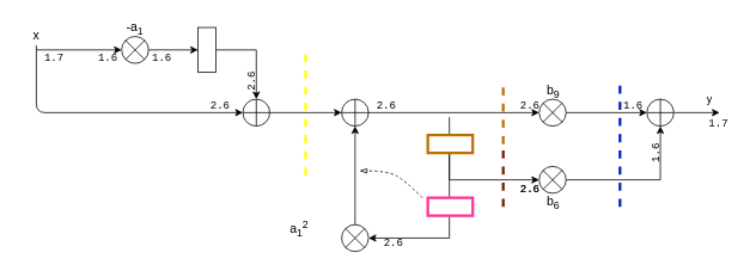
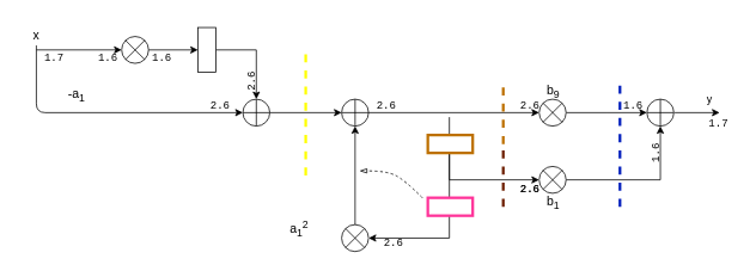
  <mxCell id="0" />
  <mxCell id="1" parent="0" />
  <mxCell id="2" value="" style="edgeStyle=orthogonalEdgeStyle;rounded=0;orthogonalLoop=1;jettySize=auto;html=1;entryX=0.5;entryY=1;entryDx=0;entryDy=0;" edge="1" parent="1" source="3" target="8"><mxGeometry relative="1" as="geometry"><mxPoint x="260" y="55" as="targetPoint" /></mxGeometry></mxCell>
  <mxCell id="3" value="" style="verticalLabelPosition=bottom;verticalAlign=top;html=1;shape=mxgraph.flowchart.or;" vertex="1" parent="1"><mxGeometry x="135" y="40" width="30" height="30" as="geometry" /></mxCell>
  <mxCell id="4" value="" style="edgeStyle=orthogonalEdgeStyle;rounded=0;orthogonalLoop=1;jettySize=auto;html=1;" edge="1" parent="1" source="5" target="6"><mxGeometry relative="1" as="geometry" /></mxCell>
  <mxCell id="5" value="" style="verticalLabelPosition=bottom;verticalAlign=top;html=1;shape=mxgraph.flowchart.summing_function;" vertex="1" parent="1"><mxGeometry x="270" y="110" width="30" height="30" as="geometry" /></mxCell>
  <mxCell id="6" value="" style="verticalLabelPosition=bottom;verticalAlign=top;html=1;shape=mxgraph.flowchart.summing_function;" vertex="1" parent="1"><mxGeometry x="380" y="110" width="30" height="30" as="geometry" /></mxCell>
  <mxCell id="7" value="" style="edgeStyle=orthogonalEdgeStyle;rounded=0;orthogonalLoop=1;jettySize=auto;html=1;entryX=0.5;entryY=0;entryDx=0;entryDy=0;entryPerimeter=0;" edge="1" parent="1" source="8" target="5"><mxGeometry relative="1" as="geometry"><mxPoint x="320" y="55" as="targetPoint" /></mxGeometry></mxCell>
  <mxCell id="8" value="" style="rounded=0;whiteSpace=wrap;html=1;direction=south;" vertex="1" parent="1"><mxGeometry x="220" y="30" width="20" height="50" as="geometry" /></mxCell>
  <mxCell id="9" value="" style="endArrow=classic;html=1;entryX=0;entryY=0.5;entryDx=0;entryDy=0;entryPerimeter=0;" edge="1" parent="1" target="3"><mxGeometry width="50" height="50" relative="1" as="geometry"><mxPoint x="40" y="55" as="sourcePoint" /><mxPoint x="430" y="20" as="targetPoint" /><Array as="points" /></mxGeometry></mxCell>
  <mxCell id="10" value="" style="endArrow=classic;html=1;entryX=0;entryY=0.5;entryDx=0;entryDy=0;entryPerimeter=0;" edge="1" parent="1" target="5"><mxGeometry width="50" height="50" relative="1" as="geometry"><mxPoint x="40" y="50" as="sourcePoint" /><mxPoint x="430" y="-30" as="targetPoint" /><Array as="points"><mxPoint x="40" y="125" /></Array></mxGeometry></mxCell>
  <mxCell id="11" value="" style="edgeStyle=orthogonalEdgeStyle;rounded=0;orthogonalLoop=1;jettySize=auto;html=1;entryX=0.5;entryY=1;entryDx=0;entryDy=0;entryPerimeter=0;" edge="1" parent="1" source="13" target="6"><mxGeometry relative="1" as="geometry"><mxPoint x="395" y="160" as="targetPoint" /></mxGeometry></mxCell>
  <mxCell id="12" value="" style="edgeStyle=orthogonalEdgeStyle;rounded=0;orthogonalLoop=1;jettySize=auto;html=1;entryX=1;entryY=0.5;entryDx=0;entryDy=0;entryPerimeter=0;startSize=7;" edge="1" parent="1" target="13"><mxGeometry relative="1" as="geometry"><mxPoint x="500" y="130" as="sourcePoint" /><Array as="points"><mxPoint x="500" y="130" /><mxPoint x="500" y="265" /></Array></mxGeometry></mxCell>
  <mxCell id="13" value="" style="verticalLabelPosition=bottom;verticalAlign=top;html=1;shape=mxgraph.flowchart.or;" vertex="1" parent="1"><mxGeometry x="380" y="250" width="30" height="30" as="geometry" /></mxCell>
- <mxCell id="14" value="&lt;font style=&quot;font-size: 14px&quot;&gt;-a&lt;sub&gt;1&lt;/sub&gt;&lt;/font&gt;" style="text;html=1;strokeColor=none;fillColor=none;align=center;verticalAlign=middle;whiteSpace=wrap;rounded=0;" vertex="1" parent="1"><mxGeometry x="130" y="20" width="40" height="20" as="geometry" /></mxCell>
+ <mxCell id="14" value="&lt;font style=&quot;font-size: 14px&quot;&gt;-a&lt;sub&gt;1&lt;/sub&gt;&lt;/font&gt;" style="text;html=1;strokeColor=none;fillColor=none;align=center;verticalAlign=middle;whiteSpace=wrap;rounded=0;" vertex="1" parent="1"><mxGeometry x="65" y="95" width="40" height="20" as="geometry" /></mxCell>
  <mxCell id="15" value="&lt;font style=&quot;font-size: 14px&quot;&gt;a&lt;sub&gt;1&lt;/sub&gt;&lt;sup&gt;2&lt;/sup&gt;&lt;/font&gt;" style="text;html=1;strokeColor=none;fillColor=none;align=center;verticalAlign=middle;whiteSpace=wrap;rounded=0;" vertex="1" parent="1"><mxGeometry x="313" y="245" width="40" height="20" as="geometry" /></mxCell>
  <mxCell id="16" value="" style="edgeStyle=orthogonalEdgeStyle;rounded=0;orthogonalLoop=1;jettySize=auto;html=1;entryX=0;entryY=0.5;entryDx=0;entryDy=0;entryPerimeter=0;exitX=1;exitY=0.5;exitDx=0;exitDy=0;exitPerimeter=0;" edge="1" parent="1" source="6" target="18"><mxGeometry relative="1" as="geometry"><mxPoint x="420" y="125" as="sourcePoint" /><mxPoint x="540" y="125" as="targetPoint" /></mxGeometry></mxCell>
  <mxCell id="17" value="" style="edgeStyle=orthogonalEdgeStyle;rounded=0;orthogonalLoop=1;jettySize=auto;html=1;startSize=7;" edge="1" parent="1" source="18"><mxGeometry relative="1" as="geometry"><mxPoint x="720" y="125" as="targetPoint" /></mxGeometry></mxCell>
  <mxCell id="18" value="" style="verticalLabelPosition=bottom;verticalAlign=top;html=1;shape=mxgraph.flowchart.or;" vertex="1" parent="1"><mxGeometry x="600" y="110" width="30" height="30" as="geometry" /></mxCell>
  <mxCell id="19" style="edgeStyle=orthogonalEdgeStyle;rounded=0;orthogonalLoop=1;jettySize=auto;html=1;startSize=7;" edge="1" parent="1" source="23" target="21"><mxGeometry relative="1" as="geometry"><mxPoint x="500" y="130" as="sourcePoint" /><Array as="points"><mxPoint x="500" y="200" /></Array></mxGeometry></mxCell>
  <mxCell id="20" value="" style="edgeStyle=orthogonalEdgeStyle;rounded=0;orthogonalLoop=1;jettySize=auto;html=1;startSize=7;entryX=0.5;entryY=1;entryDx=0;entryDy=0;entryPerimeter=0;" edge="1" parent="1" source="21" target="22"><mxGeometry relative="1" as="geometry"><mxPoint x="690.84" y="198.85" as="targetPoint" /></mxGeometry></mxCell>
  <mxCell id="21" value="" style="verticalLabelPosition=bottom;verticalAlign=top;html=1;shape=mxgraph.flowchart.or;" vertex="1" parent="1"><mxGeometry x="600" y="185" width="30" height="30" as="geometry" /></mxCell>
  <mxCell id="22" value="" style="verticalLabelPosition=bottom;verticalAlign=top;html=1;shape=mxgraph.flowchart.summing_function;" vertex="1" parent="1"><mxGeometry x="720" y="110" width="30" height="30" as="geometry" /></mxCell>
  <mxCell id="23" value="" style="rounded=0;whiteSpace=wrap;html=1;direction=west;strokeColor=#BD7000;fillColor=#FFFFFF;strokeWidth=3;" vertex="1" parent="1"><mxGeometry x="476" y="150" width="50" height="20" as="geometry" /></mxCell>
  <mxCell id="24" value="" style="rounded=0;whiteSpace=wrap;html=1;direction=west;strokeColor=#FF3399;strokeWidth=3;" vertex="1" parent="1"><mxGeometry x="476" y="220" width="50" height="20" as="geometry" /></mxCell>
  <mxCell id="25" value="" style="endArrow=none;dashed=1;html=1;fillColor=#f0a30a;strokeColor=#BD7000;strokeWidth=3;" edge="1" parent="1"><mxGeometry width="50" height="50" relative="1" as="geometry"><mxPoint x="560" y="160" as="sourcePoint" /><mxPoint x="560" y="90" as="targetPoint" /><Array as="points" /></mxGeometry></mxCell>
  <mxCell id="26" value="" style="endArrow=none;dashed=1;html=1;strokeWidth=3;fillColor=#ffcd28;strokeColor=#FFFF00;gradientColor=#ffa500;" edge="1" parent="1"><mxGeometry width="50" height="50" relative="1" as="geometry"><mxPoint x="340" y="195" as="sourcePoint" /><mxPoint x="340" y="55" as="targetPoint" /><Array as="points" /></mxGeometry></mxCell>
  <mxCell id="27" value="" style="endArrow=none;dashed=1;html=1;fillColor=#0050ef;strokeColor=#001DBC;strokeWidth=3;" edge="1" parent="1"><mxGeometry width="50" height="50" relative="1" as="geometry"><mxPoint x="690" y="230" as="sourcePoint" /><mxPoint x="690" y="90" as="targetPoint" /><Array as="points" /></mxGeometry></mxCell>
  <mxCell id="28" value="" style="curved=1;endArrow=blockThin;html=1;dashed=1;endFill=0;" edge="1" parent="1"><mxGeometry width="50" height="50" relative="1" as="geometry"><mxPoint x="470" y="220" as="sourcePoint" /><mxPoint x="400" y="190" as="targetPoint" /><Array as="points"><mxPoint x="450" y="200" /><mxPoint x="430" y="190" /></Array></mxGeometry></mxCell>
  <mxCell id="29" value="" style="endArrow=none;dashed=1;html=1;fillColor=#a0522d;strokeColor=#6D1F00;strokeWidth=3;" edge="1" parent="1"><mxGeometry width="50" height="50" relative="1" as="geometry"><mxPoint x="560" y="230" as="sourcePoint" /><mxPoint x="560" y="160" as="targetPoint" /><Array as="points" /></mxGeometry></mxCell>
  <mxCell id="30" value="&lt;font style=&quot;font-size: 14px&quot;&gt;b&lt;sub&gt;9&lt;/sub&gt;&lt;/font&gt;" style="text;html=1;strokeColor=none;fillColor=none;align=center;verticalAlign=middle;whiteSpace=wrap;rounded=0;" vertex="1" parent="1"><mxGeometry x="596" y="91" width="40" height="20" as="geometry" /></mxCell>
- <mxCell id="31" value="&lt;font style=&quot;font-size: 14px&quot;&gt;b&lt;sub&gt;6&lt;/sub&gt;&lt;/font&gt;" style="text;html=1;strokeColor=none;fillColor=none;align=center;verticalAlign=middle;whiteSpace=wrap;rounded=0;" vertex="1" parent="1"><mxGeometry x="596" y="215" width="40" height="20" as="geometry" /></mxCell>
+ <mxCell id="31" value="&lt;font style=&quot;font-size: 14px&quot;&gt;b&lt;sub&gt;1&lt;/sub&gt;&lt;/font&gt;" style="text;html=1;strokeColor=none;fillColor=none;align=center;verticalAlign=middle;whiteSpace=wrap;rounded=0;" vertex="1" parent="1"><mxGeometry x="596" y="215" width="40" height="20" as="geometry" /></mxCell>
  <mxCell id="32" value="" style="endArrow=classic;html=1;strokeColor=#000000;strokeWidth=1;" edge="1" parent="1"><mxGeometry width="50" height="50" relative="1" as="geometry"><mxPoint x="751" y="125" as="sourcePoint" /><mxPoint x="801" y="125" as="targetPoint" /></mxGeometry></mxCell>
  <mxCell id="33" value="&lt;font style=&quot;font-size: 14px&quot;&gt;x&lt;/font&gt;" style="text;html=1;strokeColor=none;fillColor=none;align=center;verticalAlign=middle;whiteSpace=wrap;rounded=0;" vertex="1" parent="1"><mxGeometry x="20" y="29" width="40" height="20" as="geometry" /></mxCell>
  <mxCell id="34" value="y" style="text;html=1;strokeColor=none;fillColor=none;align=center;verticalAlign=middle;whiteSpace=wrap;rounded=0;" vertex="1" parent="1"><mxGeometry x="770" y="100" width="40" height="20" as="geometry" /></mxCell>
  <mxCell id="35" value="&lt;font face=&quot;Courier New&quot;&gt;1.7&lt;/font&gt;" style="text;html=1;strokeColor=none;fillColor=none;align=center;verticalAlign=middle;whiteSpace=wrap;rounded=0;" vertex="1" parent="1"><mxGeometry x="40" y="54" width="40" height="20" as="geometry" /></mxCell>
  <mxCell id="36" value="&lt;font face=&quot;Courier New&quot;&gt;1.6&lt;/font&gt;" style="text;html=1;strokeColor=none;fillColor=none;align=center;verticalAlign=middle;whiteSpace=wrap;rounded=0;" vertex="1" parent="1"><mxGeometry x="100" y="54" width="40" height="20" as="geometry" /></mxCell>
  <mxCell id="37" value="&lt;font face=&quot;Courier New&quot;&gt;1.6&lt;/font&gt;" style="text;html=1;strokeColor=none;fillColor=none;align=center;verticalAlign=middle;whiteSpace=wrap;rounded=0;" vertex="1" parent="1"><mxGeometry x="160" y="54" width="40" height="20" as="geometry" /></mxCell>
  <mxCell id="38" value="&lt;div&gt;&lt;font face=&quot;Courier New&quot;&gt;2.6&lt;/font&gt;&lt;/div&gt;" style="text;html=1;strokeColor=none;fillColor=none;align=center;verticalAlign=middle;whiteSpace=wrap;rounded=0;" vertex="1" parent="1"><mxGeometry x="225" y="107" width="40" height="20" as="geometry" /></mxCell>
  <mxCell id="39" value="&lt;div&gt;&lt;font face=&quot;Courier New&quot;&gt;2.6&lt;/font&gt;&lt;/div&gt;" style="text;html=1;strokeColor=none;fillColor=none;align=center;verticalAlign=middle;whiteSpace=wrap;rounded=0;rotation=270;" vertex="1" parent="1"><mxGeometry x="260" y="80" width="40" height="20" as="geometry" /></mxCell>
  <mxCell id="40" value="&lt;font face=&quot;Courier New&quot;&gt;2.6&lt;/font&gt;" style="text;html=1;strokeColor=none;fillColor=none;align=center;verticalAlign=middle;whiteSpace=wrap;rounded=0;" vertex="1" parent="1"><mxGeometry x="410" y="107" width="40" height="20" as="geometry" /></mxCell>
  <mxCell id="41" value="&lt;font face=&quot;Courier New&quot;&gt;2.6&lt;/font&gt;" style="text;html=1;strokeColor=none;fillColor=none;align=center;verticalAlign=middle;whiteSpace=wrap;rounded=0;" vertex="1" parent="1"><mxGeometry x="418" y="260" width="40" height="20" as="geometry" /></mxCell>
  <mxCell id="42" value="&lt;font face=&quot;Courier New&quot;&gt;2.6&lt;/font&gt;" style="text;html=1;strokeColor=none;fillColor=none;align=center;verticalAlign=middle;whiteSpace=wrap;rounded=0;" vertex="1" parent="1"><mxGeometry x="570" y="107" width="40" height="20" as="geometry" /></mxCell>
  <mxCell id="43" value="&lt;font face=&quot;Courier New&quot;&gt;2.6&lt;/font&gt;" style="text;html=1;strokeColor=none;fillColor=none;align=center;verticalAlign=middle;whiteSpace=wrap;rounded=0;" vertex="1" parent="1"><mxGeometry x="570" y="200" width="40" height="20" as="geometry" /></mxCell>
  <mxCell id="44" value="&lt;font face=&quot;Courier New&quot;&gt;2.6&lt;/font&gt;" style="text;html=1;strokeColor=none;fillColor=none;align=center;verticalAlign=middle;whiteSpace=wrap;rounded=0;" vertex="1" parent="1"><mxGeometry x="570" y="200" width="40" height="20" as="geometry" /></mxCell>
  <mxCell id="45" value="&lt;div&gt;&lt;font face=&quot;Courier New&quot;&gt;1.6&lt;/font&gt;&lt;/div&gt;" style="text;html=1;strokeColor=none;fillColor=none;align=center;verticalAlign=middle;whiteSpace=wrap;rounded=0;" vertex="1" parent="1"><mxGeometry x="685" y="107" width="40" height="20" as="geometry" /></mxCell>
  <mxCell id="46" value="&lt;div&gt;&lt;font face=&quot;Courier New&quot;&gt;1.6&lt;/font&gt;&lt;/div&gt;" style="text;html=1;strokeColor=none;fillColor=none;align=center;verticalAlign=middle;whiteSpace=wrap;rounded=0;rotation=270;" vertex="1" parent="1"><mxGeometry x="710" y="160" width="40" height="20" as="geometry" /></mxCell>
  <mxCell id="47" value="&lt;font face=&quot;Courier New&quot;&gt;1.7&lt;/font&gt;" style="text;html=1;strokeColor=none;fillColor=none;align=center;verticalAlign=middle;whiteSpace=wrap;rounded=0;" vertex="1" parent="1"><mxGeometry x="780" y="127" width="40" height="20" as="geometry" /></mxCell>
